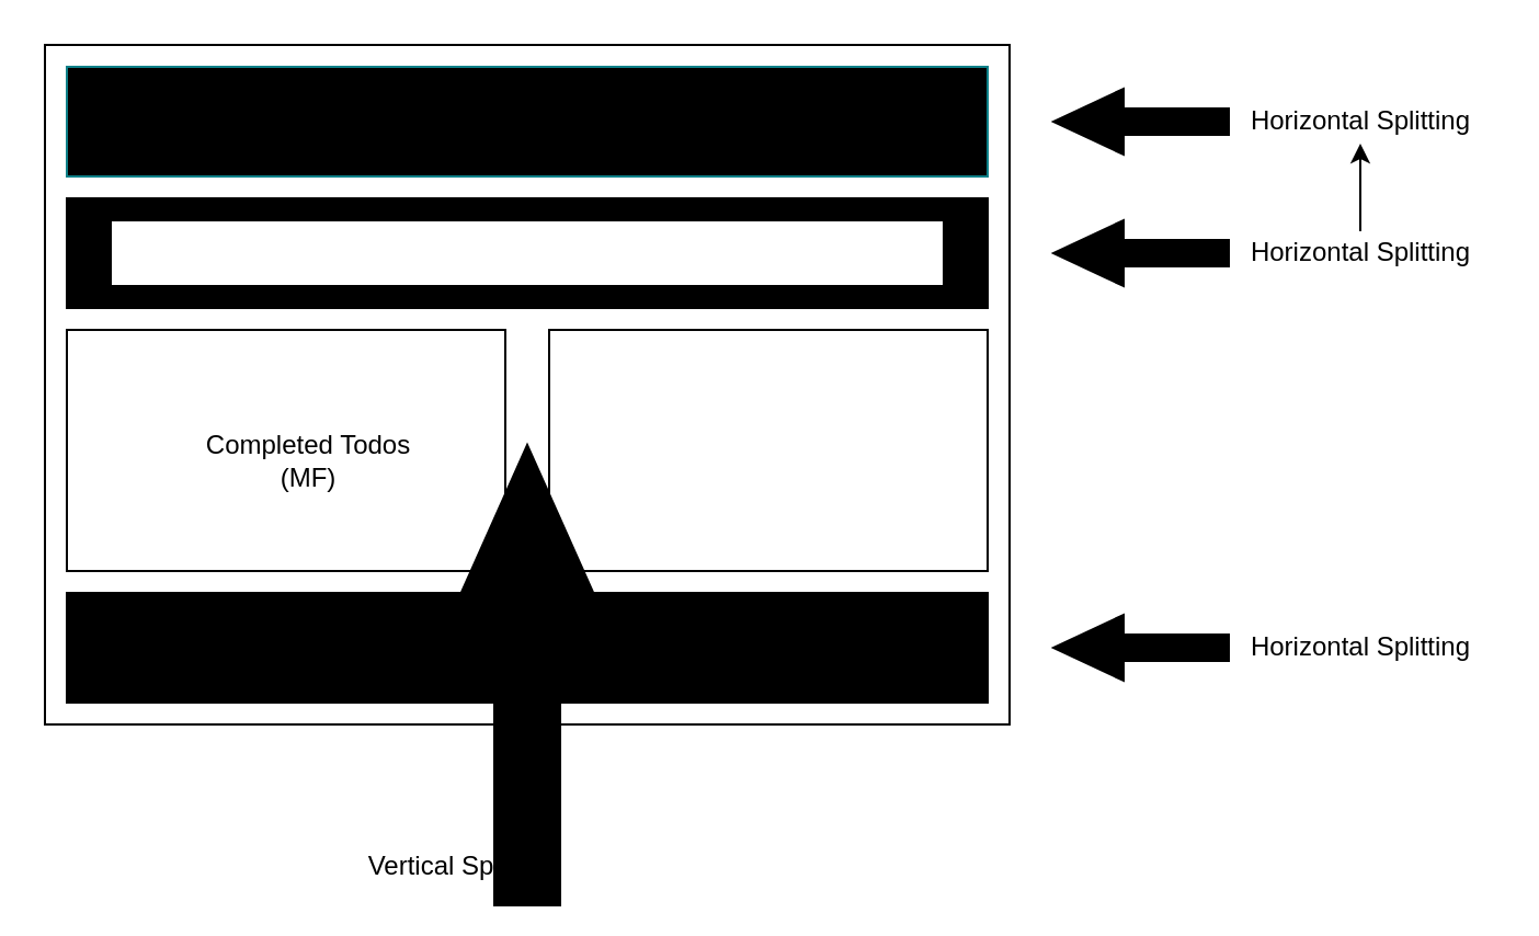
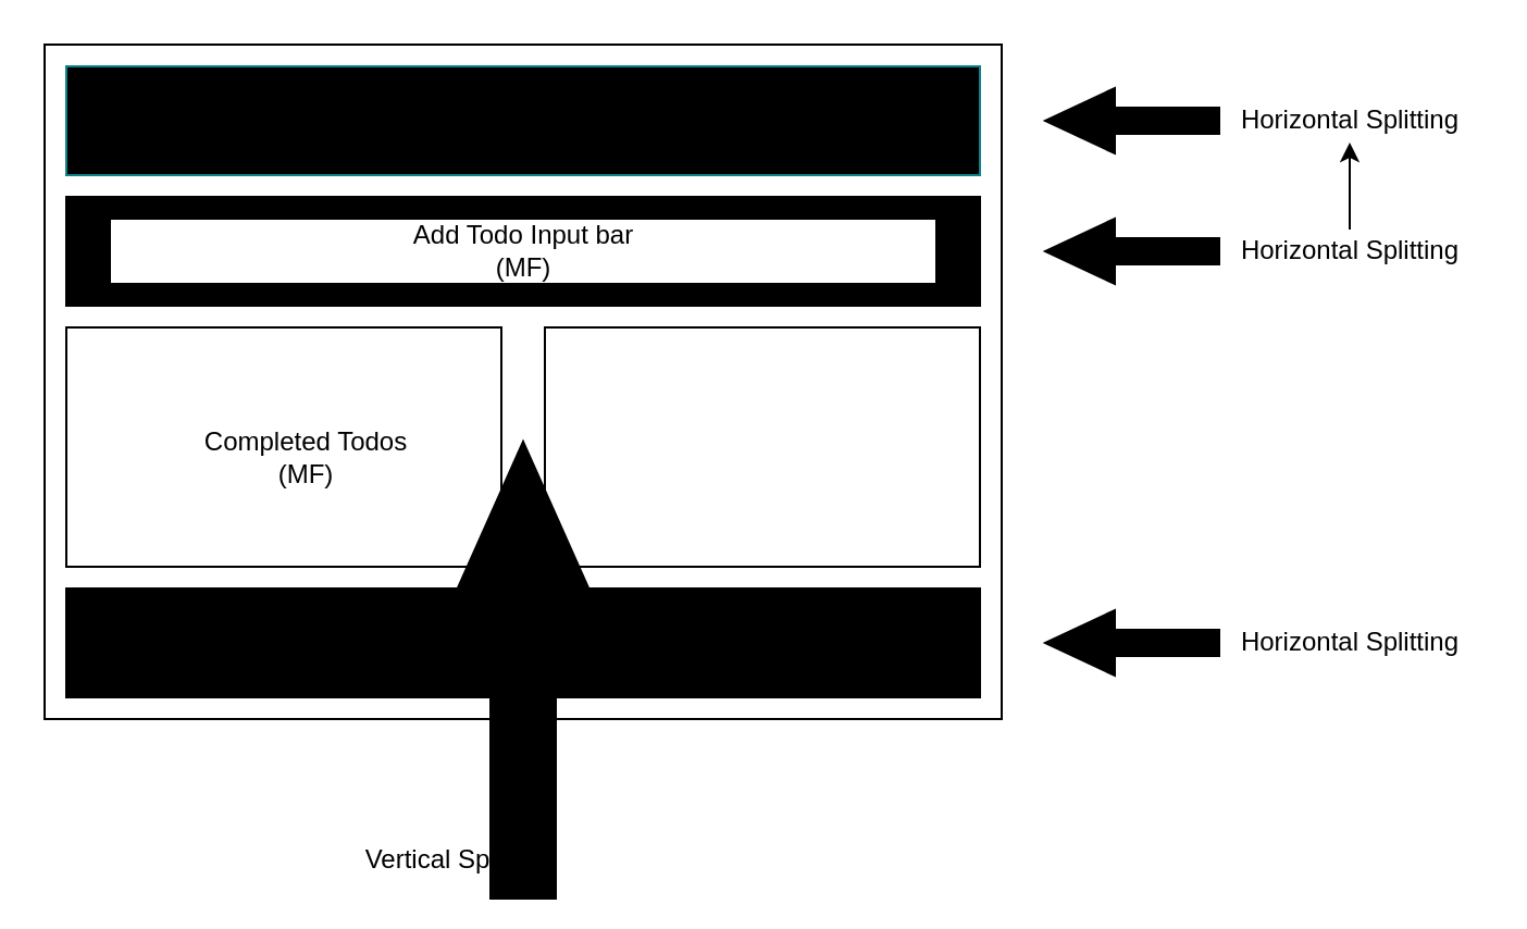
  <mxCell id="0" />
  <mxCell id="1" parent="0" />
  <mxCell id="2" value="" style="whiteSpace=wrap;html=1;" vertex="1" parent="1"><mxGeometry x="20" y="20" width="440" height="310" as="geometry" /></mxCell>
  <mxCell id="3" value="" style="whiteSpace=wrap;html=1;fillColor=#000000;strokeColor=#0e8088;" vertex="1" parent="1"><mxGeometry x="30" y="30" width="420" height="50" as="geometry" /></mxCell>
  <mxCell id="4" value="" style="whiteSpace=wrap;html=1;fillColor=#000000;" vertex="1" parent="1"><mxGeometry x="30" y="270" width="420" height="50" as="geometry" /></mxCell>
  <mxCell id="5" value="" style="whiteSpace=wrap;html=1;fillColor=#000000;" vertex="1" parent="1"><mxGeometry x="30" y="90" width="420" height="50" as="geometry" /></mxCell>
  <mxCell id="6" value="" style="whiteSpace=wrap;html=1;" vertex="1" parent="1"><mxGeometry x="50" y="100" width="380" height="30" as="geometry" /></mxCell>
  <mxCell id="7" value="" style="whiteSpace=wrap;html=1;" vertex="1" parent="1"><mxGeometry x="30" y="150" width="200" height="110" as="geometry" /></mxCell>
  <mxCell id="8" value="" style="whiteSpace=wrap;html=1;" vertex="1" parent="1"><mxGeometry x="250" y="150" width="200" height="110" as="geometry" /></mxCell>
+ <mxCell id="9" value="Add Todo Input bar&lt;br&gt;(MF)" style="text;html=1;resizable=0;autosize=1;align=center;verticalAlign=middle;points=[];fillColor=none;strokeColor=none;rounded=0;" vertex="1" parent="1"><mxGeometry x="180" y="100" width="120" height="30" as="geometry" /></mxCell>
  <mxCell id="10" value="Completed Todos&lt;br&gt;(MF)" style="text;html=1;resizable=0;autosize=1;align=center;verticalAlign=middle;points=[];fillColor=none;strokeColor=none;rounded=0;" vertex="1" parent="1"><mxGeometry x="85" y="195" width="110" height="30" as="geometry" /></mxCell>
  <mxCell id="11" value="" style="shape=singleArrow;whiteSpace=wrap;html=1;arrowWidth=0.4;arrowSize=0.4;fillColor=#000000;rotation=-180;" vertex="1" parent="1"><mxGeometry x="480" y="40" width="80" height="30" as="geometry" /></mxCell>
  <mxCell id="12" value="" style="shape=singleArrow;whiteSpace=wrap;html=1;arrowWidth=0.4;arrowSize=0.4;fillColor=#000000;rotation=-180;" vertex="1" parent="1"><mxGeometry x="480" y="100" width="80" height="30" as="geometry" /></mxCell>
  <mxCell id="13" value="" style="shape=singleArrow;whiteSpace=wrap;html=1;arrowWidth=0.4;arrowSize=0.4;fillColor=#000000;rotation=-180;" vertex="1" parent="1"><mxGeometry x="480" y="280" width="80" height="30" as="geometry" /></mxCell>
  <mxCell id="14" value="" style="shape=singleArrow;whiteSpace=wrap;html=1;arrowWidth=0.4;arrowSize=0.4;fillColor=#000000;rotation=-90;" vertex="1" parent="1"><mxGeometry x="135" y="270" width="210" height="75" as="geometry" /></mxCell>
  <mxCell id="15" value="Footer&lt;br&gt;(MF)" style="text;html=1;resizable=0;autosize=1;align=center;verticalAlign=middle;points=[];fillColor=none;strokeColor=none;rounded=0;" vertex="1" parent="1"><mxGeometry x="200" y="275" width="50" height="30" as="geometry" /></mxCell>
  <mxCell id="16" value="Vertical Splitting" style="text;html=1;resizable=0;autosize=1;align=center;verticalAlign=middle;points=[];fillColor=none;strokeColor=none;rounded=0;" vertex="1" parent="1"><mxGeometry x="160" y="385" width="100" height="20" as="geometry" /></mxCell>
  <mxCell id="17" value="Horizontal Splitting" style="text;html=1;resizable=0;autosize=1;align=center;verticalAlign=middle;points=[];fillColor=none;strokeColor=none;rounded=0;" vertex="1" parent="1"><mxGeometry x="560" y="45" width="120" height="20" as="geometry" /></mxCell>
  <mxCell id="18" value="" style="edgeStyle=none;html=1;" edge="1" parent="1" source="19" target="17"><mxGeometry relative="1" as="geometry" /></mxCell>
  <mxCell id="19" value="Horizontal Splitting" style="text;html=1;resizable=0;autosize=1;align=center;verticalAlign=middle;points=[];fillColor=none;strokeColor=none;rounded=0;" vertex="1" parent="1"><mxGeometry x="560" y="105" width="120" height="20" as="geometry" /></mxCell>
  <mxCell id="20" value="Horizontal Splitting" style="text;html=1;resizable=0;autosize=1;align=center;verticalAlign=middle;points=[];fillColor=none;strokeColor=none;rounded=0;" vertex="1" parent="1"><mxGeometry x="560" y="285" width="120" height="20" as="geometry" /></mxCell>
